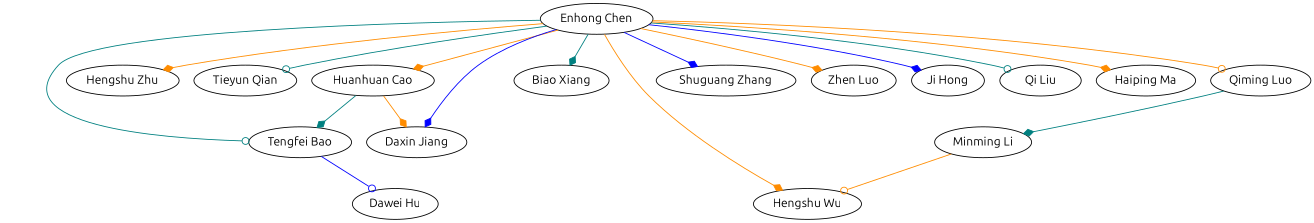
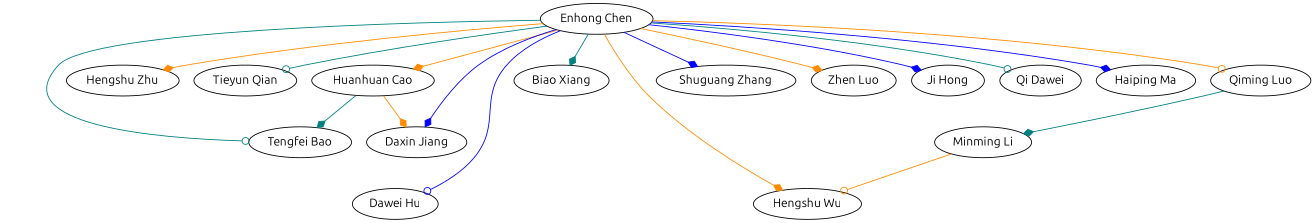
  strict digraph {
    fontname=Ubuntu
    node [fontname=Ubuntu]
    edge [arrowhead=diamond color=darkorange fontname=Ubuntu]
    "Enhong Chen"
    "Dawei Hu"
    "Hengshu Zhu"
    "Tieyun Qian"
    "Huanhuan Cao"
    "Daxin Jiang"
    "Qiming Luo"
    "Biao Xiang"
    "Tengfei Bao"
    "Shuguang Zhang"
    n11 [label="Zhen Luo"]
    "Ji Hong"
-   "Qi Liu"
+   "Qi Liu" [label="Qi Dawei"]
    "Haiping Ma"
    n15 [label="Hengshu Wu"]
    "Minming Li"
-   "Tengfei Bao" -> "Dawei Hu" [arrowhead=odot color=blue]
+   "Enhong Chen" -> "Dawei Hu" [arrowhead=odot color=blue]
    "Enhong Chen" -> "Hengshu Zhu"
    "Enhong Chen" -> "Tieyun Qian" [arrowhead=odot color=teal]
    "Enhong Chen" -> "Huanhuan Cao"
    "Enhong Chen" -> "Daxin Jiang" [color=blue]
    "Enhong Chen" -> "Qiming Luo" [arrowhead=odot]
    "Enhong Chen" -> "Biao Xiang" [color=teal]
    "Enhong Chen" -> "Tengfei Bao" [arrowhead=odot color=teal]
    "Enhong Chen" -> "Shuguang Zhang" [color=blue]
    "Enhong Chen" -> n11
    "Enhong Chen" -> "Ji Hong" [color=blue]
    "Enhong Chen" -> "Qi Liu" [arrowhead=odot color=teal]
-   "Enhong Chen" -> "Haiping Ma"
+   "Enhong Chen" -> "Haiping Ma" [color=blue]
    "Enhong Chen" -> n15
    "Huanhuan Cao" -> "Daxin Jiang"
    "Huanhuan Cao" -> "Tengfei Bao" [color=teal]
    "Qiming Luo" -> "Minming Li" [color=teal]
    "Minming Li" -> n15 [arrowhead=odot]
  }
